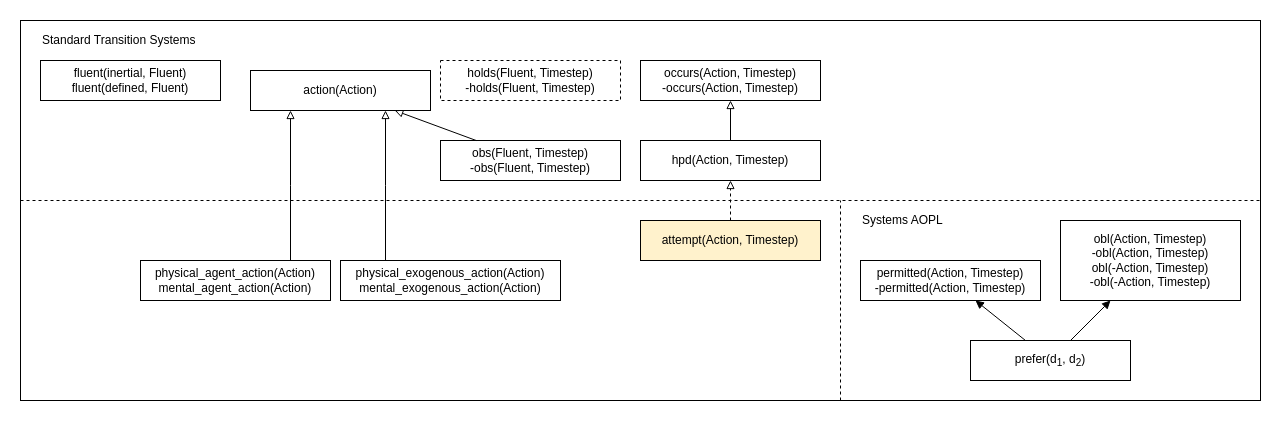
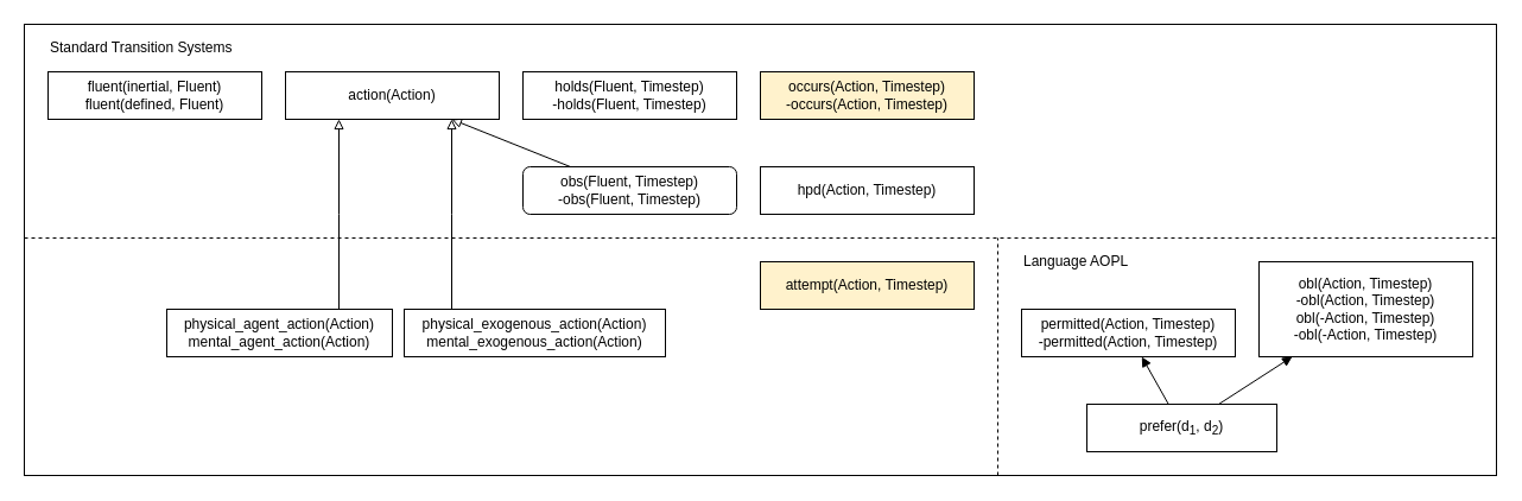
  <mxCell id="0" />
  <mxCell id="1" parent="0" />
  <mxCell id="2" value="" style="rounded=0;whiteSpace=wrap;html=1;fillColor=none;" parent="1" vertex="1"><mxGeometry x="20" y="20" width="1240" height="380" as="geometry" /></mxCell>
- <mxCell id="3" value="&lt;div&gt;occurs(Action, Timestep)&lt;/div&gt;&lt;div&gt;-occurs(Action, Timestep)&lt;/div&gt;" style="rounded=0;whiteSpace=wrap;html=1;" parent="1" vertex="1"><mxGeometry x="640" y="60" width="180" height="40" as="geometry" /></mxCell>
- <mxCell id="4" value="&lt;div&gt;&lt;font&gt;holds(Fluent, Timestep)&lt;/font&gt;&lt;/div&gt;&lt;div&gt;&lt;font&gt;-holds(Fluent, Timestep)&lt;/font&gt;&lt;/div&gt;" style="rounded=0;whiteSpace=wrap;html=1;fontFamily=Helvetica;dashed=1;" parent="1" vertex="1"><mxGeometry x="440" y="60" width="180" height="40" as="geometry" /></mxCell>
- <mxCell id="5" value="&lt;div&gt;obs(Fluent, Timestep)&lt;/div&gt;&lt;div&gt;-obs(Fluent, Timestep)&lt;/div&gt;" style="rounded=0;whiteSpace=wrap;html=1;" parent="1" vertex="1"><mxGeometry x="440" y="140" width="180" height="40" as="geometry" /></mxCell>
+ <mxCell id="3" value="&lt;div&gt;occurs(Action, Timestep)&lt;/div&gt;&lt;div&gt;-occurs(Action, Timestep)&lt;/div&gt;" style="rounded=0;whiteSpace=wrap;html=1;fillColor=#fff2cc;" parent="1" vertex="1"><mxGeometry x="640" y="60" width="180" height="40" as="geometry" /></mxCell>
+ <mxCell id="4" value="&lt;div&gt;&lt;font&gt;holds(Fluent, Timestep)&lt;/font&gt;&lt;/div&gt;&lt;div&gt;&lt;font&gt;-holds(Fluent, Timestep)&lt;/font&gt;&lt;/div&gt;" style="rounded=0;whiteSpace=wrap;html=1;fontFamily=Helvetica;" parent="1" vertex="1"><mxGeometry x="440" y="60" width="180" height="40" as="geometry" /></mxCell>
+ <mxCell id="5" value="&lt;div&gt;obs(Fluent, Timestep)&lt;/div&gt;&lt;div&gt;-obs(Fluent, Timestep)&lt;/div&gt;" style="whiteSpace=wrap;html=1;rounded=1;" parent="1" vertex="1"><mxGeometry x="440" y="140" width="180" height="40" as="geometry" /></mxCell>
  <mxCell id="6" value="hpd(Action, Timestep)" style="rounded=0;whiteSpace=wrap;html=1;" parent="1" vertex="1"><mxGeometry x="640" y="140" width="180" height="40" as="geometry" /></mxCell>
  <mxCell id="7" value="" style="endArrow=block;html=1;endFill=0;" parent="1" source="5" target="24" edge="1"><mxGeometry width="50" height="50" relative="1" as="geometry"><mxPoint x="490" y="330" as="sourcePoint" /><mxPoint x="540" y="280" as="targetPoint" /></mxGeometry></mxCell>
- <mxCell id="8" value="" style="endArrow=block;html=1;endFill=0;" parent="1" source="6" target="3" edge="1"><mxGeometry width="50" height="50" relative="1" as="geometry"><mxPoint x="360" y="310" as="sourcePoint" /><mxPoint x="360" y="270" as="targetPoint" /></mxGeometry></mxCell>
  <mxCell id="9" value="attempt(Action, Timestep)" style="rounded=0;whiteSpace=wrap;html=1;fillColor=#fff2cc;" parent="1" vertex="1"><mxGeometry x="640" y="220" width="180" height="40" as="geometry" /></mxCell>
- <mxCell id="10" value="" style="endArrow=block;html=1;endFill=0;dashed=1;" parent="1" source="9" target="6" edge="1"><mxGeometry width="50" height="50" relative="1" as="geometry"><mxPoint x="560" y="310" as="sourcePoint" /><mxPoint x="560" y="270" as="targetPoint" /></mxGeometry></mxCell>
  <mxCell id="11" style="rounded=0;orthogonalLoop=1;jettySize=auto;html=1;endArrow=block;endFill=1;" parent="1" source="14" target="12" edge="1"><mxGeometry relative="1" as="geometry" /></mxCell>
  <mxCell id="12" value="&lt;div&gt;permitted(Action, Timestep)&lt;/div&gt;&lt;div&gt;-permitted(Action, Timestep)&lt;/div&gt;" style="rounded=0;whiteSpace=wrap;html=1;" parent="1" vertex="1"><mxGeometry x="860" y="260" width="180" height="40" as="geometry" /></mxCell>
  <mxCell id="13" value="&lt;div&gt;obl(Action, Timestep)&lt;/div&gt;&lt;div&gt;-obl(Action, Timestep)&lt;/div&gt;&lt;div&gt;obl(-Action, Timestep)&lt;/div&gt;&lt;div&gt;-obl(-Action, Timestep)&lt;/div&gt;" style="rounded=0;whiteSpace=wrap;html=1;" parent="1" vertex="1"><mxGeometry x="1060" y="220" width="180" height="80" as="geometry" /></mxCell>
- <mxCell id="14" value="prefer(d&lt;sub&gt;1&lt;/sub&gt;, d&lt;sub&gt;2&lt;/sub&gt;)" style="rounded=0;whiteSpace=wrap;html=1;" parent="1" vertex="1"><mxGeometry x="970" y="340" width="160" height="40" as="geometry" /></mxCell>
+ <mxCell id="14" value="prefer(d&lt;sub&gt;1&lt;/sub&gt;, d&lt;sub&gt;2&lt;/sub&gt;)" style="rounded=0;whiteSpace=wrap;html=1;" parent="1" vertex="1"><mxGeometry x="915" y="340" width="160" height="40" as="geometry" /></mxCell>
  <mxCell id="15" style="rounded=0;orthogonalLoop=1;jettySize=auto;html=1;endArrow=block;endFill=1;" parent="1" source="14" target="13" edge="1"><mxGeometry relative="1" as="geometry"><mxPoint x="785" y="230" as="sourcePoint" /><mxPoint x="835" y="190" as="targetPoint" /></mxGeometry></mxCell>
  <mxCell id="16" value="" style="endArrow=none;dashed=1;html=1;" parent="1" edge="1"><mxGeometry width="50" height="50" relative="1" as="geometry"><mxPoint x="840" y="400" as="sourcePoint" /><mxPoint x="840" y="200" as="targetPoint" /></mxGeometry></mxCell>
- <mxCell id="17" value="Systems AOPL" style="text;html=1;strokeColor=none;fillColor=none;align=left;verticalAlign=middle;whiteSpace=wrap;rounded=0;" parent="1" vertex="1"><mxGeometry x="860" y="210" width="100" height="20" as="geometry" /></mxCell>
+ <mxCell id="17" value="Language AOPL" style="text;html=1;strokeColor=none;fillColor=none;align=left;verticalAlign=middle;whiteSpace=wrap;rounded=0;" parent="1" vertex="1"><mxGeometry x="860" y="210" width="100" height="20" as="geometry" /></mxCell>
  <mxCell id="18" value="" style="endArrow=none;dashed=1;html=1;" parent="1" edge="1"><mxGeometry width="50" height="50" relative="1" as="geometry"><mxPoint x="20" y="200" as="sourcePoint" /><mxPoint x="1260" y="200" as="targetPoint" /></mxGeometry></mxCell>
  <mxCell id="19" value="&lt;div&gt;fluent(inertial, Fluent)&lt;/div&gt;&lt;div&gt;fluent(defined, Fluent)&lt;br&gt;&lt;/div&gt;" style="rounded=0;whiteSpace=wrap;html=1;" parent="1" vertex="1"><mxGeometry x="40" y="60" width="180" height="40" as="geometry" /></mxCell>
  <mxCell id="20" style="edgeStyle=elbowEdgeStyle;rounded=0;orthogonalLoop=1;jettySize=auto;html=1;endArrow=block;endFill=0;" parent="1" source="21" target="24" edge="1"><mxGeometry relative="1" as="geometry" /></mxCell>
  <mxCell id="21" value="&lt;div&gt;physical_agent_action(Action)&lt;/div&gt;&lt;div&gt;mental_agent_action(Action)&lt;br&gt;&lt;/div&gt;" style="rounded=0;whiteSpace=wrap;html=1;" parent="1" vertex="1"><mxGeometry x="140" y="260" width="190" height="40" as="geometry" /></mxCell>
  <mxCell id="22" style="edgeStyle=elbowEdgeStyle;rounded=0;orthogonalLoop=1;jettySize=auto;html=1;endArrow=block;endFill=0;" parent="1" source="23" target="24" edge="1"><mxGeometry relative="1" as="geometry" /></mxCell>
  <mxCell id="23" value="&lt;div&gt;physical_exogenous_action(Action)&lt;/div&gt;&lt;div&gt;mental_exogenous_action(Action)&lt;br&gt;&lt;/div&gt;" style="rounded=0;whiteSpace=wrap;html=1;" parent="1" vertex="1"><mxGeometry x="340" y="260" width="220" height="40" as="geometry" /></mxCell>
- <mxCell id="24" value="action(Action)" style="rounded=0;whiteSpace=wrap;html=1;" parent="1" vertex="1"><mxGeometry x="250" y="70" width="180" height="40" as="geometry" /></mxCell>
+ <mxCell id="24" value="action(Action)" style="rounded=0;whiteSpace=wrap;html=1;" parent="1" vertex="1"><mxGeometry x="240" y="60" width="180" height="40" as="geometry" /></mxCell>
  <mxCell id="25" value="Standard Transition Systems" style="text;html=1;strokeColor=none;fillColor=none;align=left;verticalAlign=middle;whiteSpace=wrap;rounded=0;" parent="1" vertex="1"><mxGeometry x="40" y="30" width="180" height="20" as="geometry" /></mxCell>
